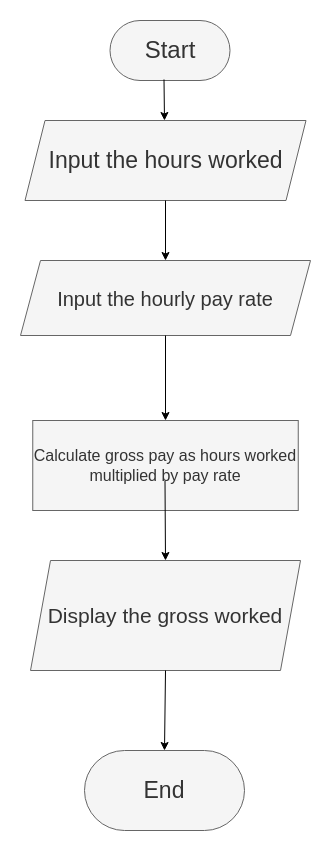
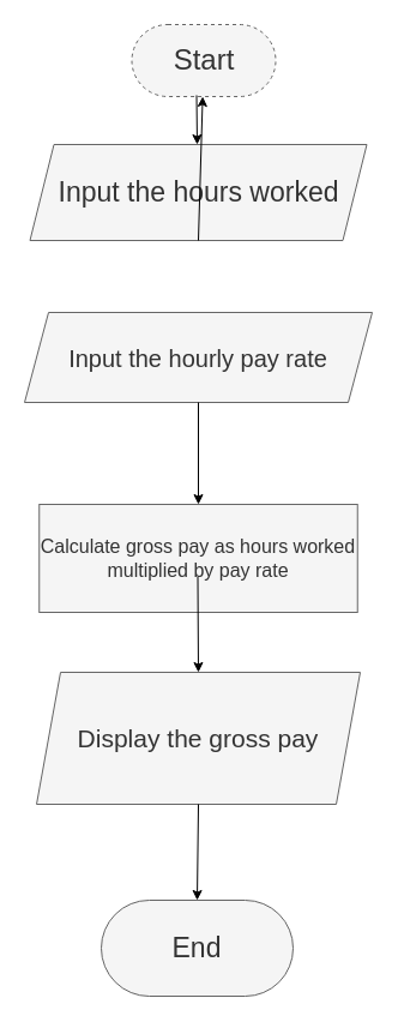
  <mxCell id="0" />
  <mxCell id="1" parent="0" />
- <mxCell id="2" value="&lt;font style=&quot;font-size: 24px&quot;&gt;Start&lt;/font&gt;" style="rounded=1;whiteSpace=wrap;html=1;fillColor=#f5f5f5;strokeColor=#666666;fontColor=#333333;arcSize=50;" vertex="1" parent="1"><mxGeometry x="109.5" y="20" width="120" height="60" as="geometry" /></mxCell>
+ <mxCell id="2" value="&lt;font style=&quot;font-size: 24px&quot;&gt;Start&lt;/font&gt;" style="rounded=1;whiteSpace=wrap;html=1;fillColor=#f5f5f5;strokeColor=#666666;fontColor=#333333;arcSize=50;dashed=1;" vertex="1" parent="1"><mxGeometry x="109.5" y="20" width="120" height="60" as="geometry" /></mxCell>
  <mxCell id="3" value="&lt;font style=&quot;font-size: 23px&quot;&gt;Input the hours worked&lt;/font&gt;" style="shape=parallelogram;perimeter=parallelogramPerimeter;whiteSpace=wrap;html=1;fixedSize=1;fillColor=#f5f5f5;strokeColor=#666666;fontColor=#333333;" vertex="1" parent="1"><mxGeometry x="24.5" y="120" width="281" height="80" as="geometry" /></mxCell>
  <mxCell id="4" value="&lt;font style=&quot;font-size: 20px&quot;&gt;Input the hourly pay rate&lt;/font&gt;" style="shape=parallelogram;perimeter=parallelogramPerimeter;whiteSpace=wrap;html=1;fixedSize=1;fillColor=#f5f5f5;strokeColor=#666666;fontColor=#333333;" vertex="1" parent="1"><mxGeometry x="20" y="260" width="290" height="75" as="geometry" /></mxCell>
  <mxCell id="5" value="" style="endArrow=classic;html=1;exitX=0.45;exitY=0.983;exitDx=0;exitDy=0;exitPerimeter=0;" edge="1" parent="1" source="2"><mxGeometry width="50" height="50" relative="1" as="geometry"><mxPoint x="134" y="150" as="sourcePoint" /><mxPoint x="164" y="120" as="targetPoint" /></mxGeometry></mxCell>
- <mxCell id="6" value="" style="endArrow=classic;html=1;exitX=0.5;exitY=1;exitDx=0;exitDy=0;entryX=0.5;entryY=0;entryDx=0;entryDy=0;" edge="1" parent="1" source="3" target="4"><mxGeometry width="50" height="50" relative="1" as="geometry"><mxPoint x="184" y="280" as="sourcePoint" /><mxPoint x="164" y="260" as="targetPoint" /></mxGeometry></mxCell>
+ <mxCell id="6" value="" style="endArrow=classic;html=1;exitX=0.5;exitY=1;exitDx=0;exitDy=0;" edge="1" parent="1" source="3" target="2"><mxGeometry width="50" height="50" relative="1" as="geometry"><mxPoint x="184" y="280" as="sourcePoint" /><mxPoint x="164" y="260" as="targetPoint" /></mxGeometry></mxCell>
  <mxCell id="7" value="&lt;font style=&quot;font-size: 16px&quot;&gt;Calculate gross pay as hours worked multiplied by pay rate&lt;/font&gt;" style="rounded=0;whiteSpace=wrap;html=1;fillColor=#f5f5f5;strokeColor=#666666;fontColor=#333333;" vertex="1" parent="1"><mxGeometry x="32.25" y="420" width="265.5" height="90" as="geometry" /></mxCell>
  <mxCell id="8" value="" style="endArrow=classic;html=1;exitX=0.5;exitY=1;exitDx=0;exitDy=0;" edge="1" parent="1" source="4"><mxGeometry width="50" height="50" relative="1" as="geometry"><mxPoint x="175" y="410" as="sourcePoint" /><mxPoint x="165" y="420" as="targetPoint" /></mxGeometry></mxCell>
  <mxCell id="9" value="" style="endArrow=classic;html=1;exitX=0.5;exitY=1;exitDx=0;exitDy=0;" edge="1" parent="1"><mxGeometry width="50" height="50" relative="1" as="geometry"><mxPoint x="164.5" y="480" as="sourcePoint" /><mxPoint x="165" y="560" as="targetPoint" /></mxGeometry></mxCell>
- <mxCell id="10" value="&lt;font style=&quot;font-size: 21px&quot;&gt;Display the gross worked&lt;/font&gt;" style="shape=parallelogram;perimeter=parallelogramPerimeter;whiteSpace=wrap;html=1;fixedSize=1;fillColor=#f5f5f5;strokeColor=#666666;fontColor=#333333;" vertex="1" parent="1"><mxGeometry x="30" y="560" width="270" height="110" as="geometry" /></mxCell>
+ <mxCell id="10" value="&lt;font style=&quot;font-size: 21px&quot;&gt;Display the gross pay&lt;/font&gt;" style="shape=parallelogram;perimeter=parallelogramPerimeter;whiteSpace=wrap;html=1;fixedSize=1;fillColor=#f5f5f5;strokeColor=#666666;fontColor=#333333;" vertex="1" parent="1"><mxGeometry x="30" y="560" width="270" height="110" as="geometry" /></mxCell>
  <mxCell id="11" value="&lt;font style=&quot;font-size: 23px&quot;&gt;End&lt;/font&gt;" style="rounded=1;whiteSpace=wrap;html=1;arcSize=50;fillColor=#f5f5f5;strokeColor=#666666;fontColor=#333333;" vertex="1" parent="1"><mxGeometry x="84" y="750" width="160" height="80" as="geometry" /></mxCell>
  <mxCell id="12" value="" style="endArrow=classic;html=1;exitX=0.5;exitY=1;exitDx=0;exitDy=0;entryX=0.5;entryY=0;entryDx=0;entryDy=0;" edge="1" parent="1" source="10" target="11"><mxGeometry width="50" height="50" relative="1" as="geometry"><mxPoint x="170" y="800" as="sourcePoint" /><mxPoint x="164" y="740" as="targetPoint" /></mxGeometry></mxCell>
